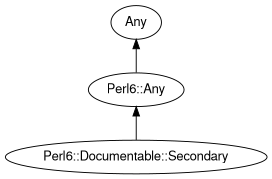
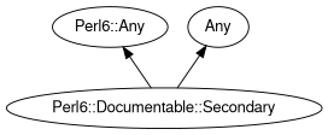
  digraph {
    rankdir=BT
    splines=polyline
    node [color="#000000" fontcolor="#000000" fontname=FreeSans]
    edge [color="#000000"]
    n1 [label="Perl6::Any"]
    "Perl6::Documentable::Secondary"
    Any
-   n1 -> Any
+   "Perl6::Documentable::Secondary" -> Any
    "Perl6::Documentable::Secondary" -> n1
  }
